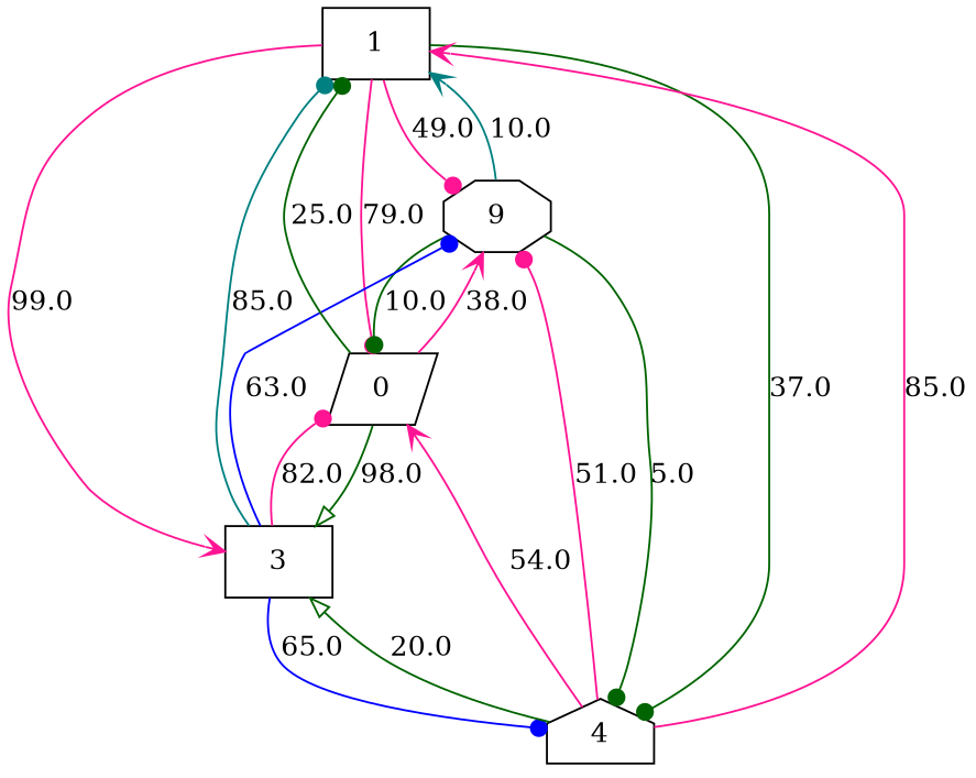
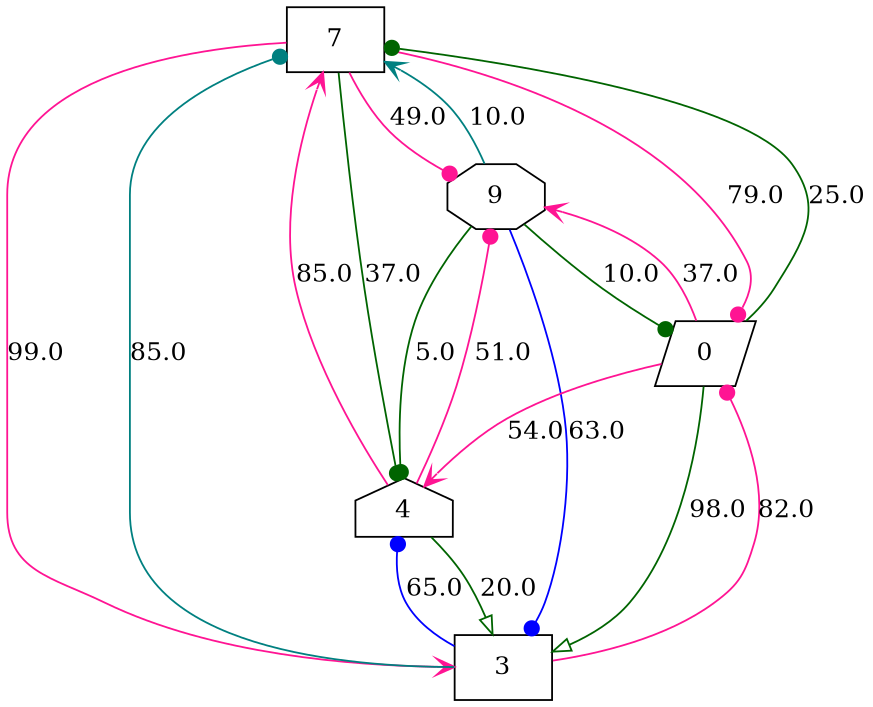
  strict digraph {
    node [shape=box]
    edge [arrowhead=dot color=deeppink]
-   n1 [label=1]
+   n1 [label=7]
    n2 [label=9 shape=octagon]
    n3 [label=3]
    n4 [label=4 shape=house]
    n5 [label=0 shape=parallelogram]
    n1 -> n2 [label=49.0]
    n1 -> n3 [arrowhead=vee label=99.0]
    n1 -> n4 [color=darkgreen label=37.0]
    n1 -> n5 [label=79.0]
    n2 -> n1 [arrowhead=vee color=teal label=10.0]
    n2 -> n4 [color=darkgreen label=5.0]
    n2 -> n5 [color=darkgreen label=10.0]
    n3 -> n1 [color=teal label=85.0]
-   n3 -> n2 [color=blue label=63.0]
+   n2 -> n3 [color=blue label=63.0]
    n3 -> n4 [color=blue label=65.0]
    n3 -> n5 [label=82.0]
    n4 -> n1 [arrowhead=vee label=85.0]
    n4 -> n2 [label=51.0]
    n4 -> n3 [arrowhead=onormal color=darkgreen label=20.0]
    n5 -> n1 [color=darkgreen label=25.0]
-   n5 -> n2 [arrowhead=vee label=38.0]
+   n5 -> n2 [arrowhead=vee label=37.0]
    n5 -> n3 [arrowhead=onormal color=darkgreen label=98.0]
-   n4 -> n5 [arrowhead=vee label=54.0]
+   n5 -> n4 [arrowhead=vee label=54.0]
  }
